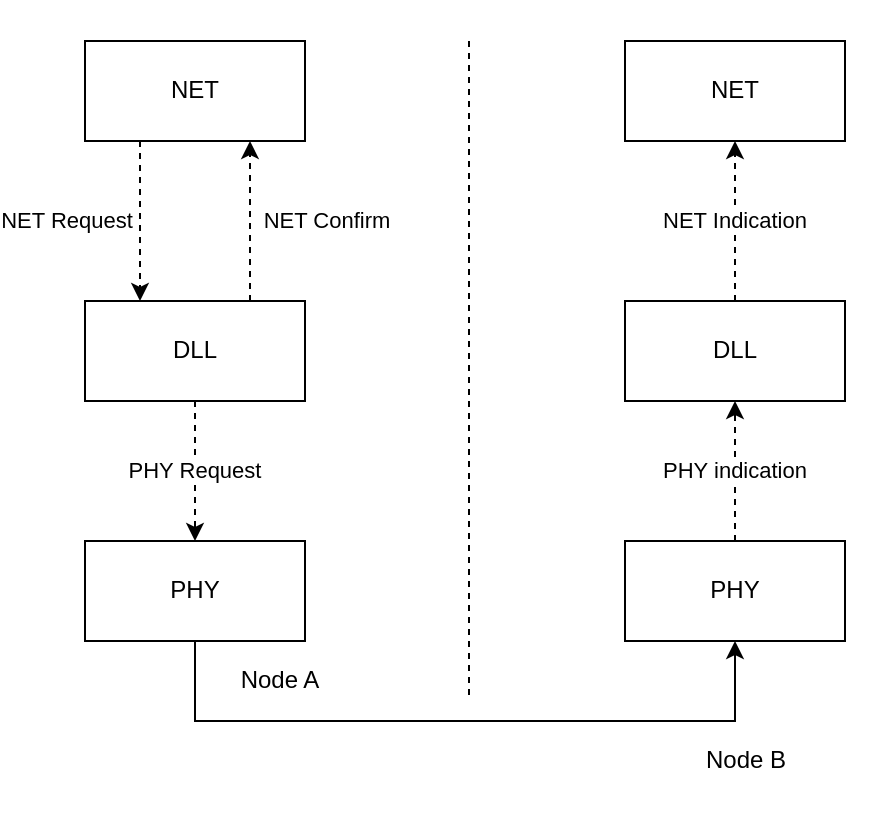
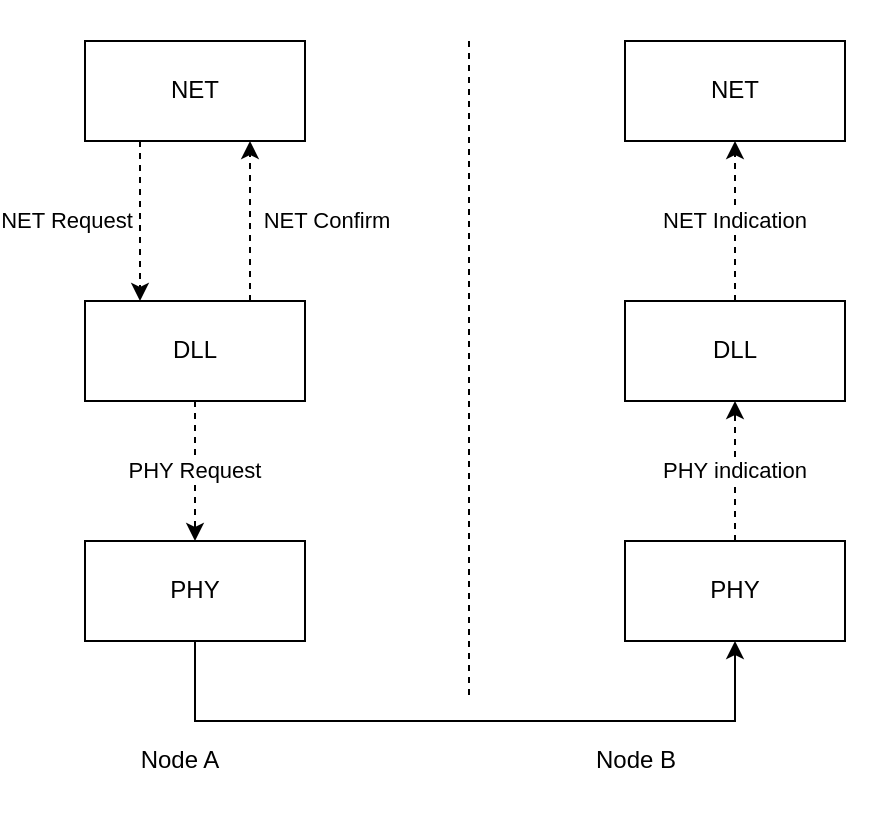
  <mxCell id="0" />
  <mxCell id="1" parent="0" />
  <mxCell id="2" value="PHY Request" style="edgeStyle=orthogonalEdgeStyle;rounded=0;orthogonalLoop=1;jettySize=auto;html=1;dashed=1;" parent="1" source="4" target="8" edge="1"><mxGeometry relative="1" as="geometry" /></mxCell>
  <mxCell id="3" value="NET Confirm" style="edgeStyle=orthogonalEdgeStyle;rounded=0;orthogonalLoop=1;jettySize=auto;html=1;exitX=0.75;exitY=0;exitDx=0;exitDy=0;entryX=0.75;entryY=1;entryDx=0;entryDy=0;dashed=1;" parent="1" source="4" target="6" edge="1"><mxGeometry y="-37" relative="1" as="geometry"><mxPoint x="1" as="offset" /></mxGeometry></mxCell>
  <mxCell id="4" value="DLL" style="html=1;" parent="1" vertex="1"><mxGeometry x="20" y="150" width="110" height="50" as="geometry" /></mxCell>
  <mxCell id="5" value="NET Request" style="edgeStyle=orthogonalEdgeStyle;rounded=0;orthogonalLoop=1;jettySize=auto;html=1;dashed=1;exitX=0.25;exitY=1;exitDx=0;exitDy=0;entryX=0.25;entryY=0;entryDx=0;entryDy=0;" parent="1" source="6" target="4" edge="1"><mxGeometry y="-37" relative="1" as="geometry"><Array as="points"><mxPoint x="48" y="110" /><mxPoint x="48" y="110" /></Array><mxPoint as="offset" /></mxGeometry></mxCell>
  <mxCell id="6" value="NET" style="html=1;" parent="1" vertex="1"><mxGeometry x="20" y="20" width="110" height="50" as="geometry" /></mxCell>
  <mxCell id="7" style="edgeStyle=orthogonalEdgeStyle;rounded=0;orthogonalLoop=1;jettySize=auto;html=1;entryX=0.5;entryY=1;entryDx=0;entryDy=0;" parent="1" source="8" target="13" edge="1"><mxGeometry relative="1" as="geometry"><Array as="points"><mxPoint x="75" y="360" /><mxPoint x="345" y="360" /></Array></mxGeometry></mxCell>
  <mxCell id="8" value="PHY" style="html=1;" parent="1" vertex="1"><mxGeometry x="20" y="270" width="110" height="50" as="geometry" /></mxCell>
  <mxCell id="9" value="NET Indication" style="edgeStyle=orthogonalEdgeStyle;rounded=0;orthogonalLoop=1;jettySize=auto;html=1;entryX=0.5;entryY=1;entryDx=0;entryDy=0;dashed=1;" parent="1" source="10" target="11" edge="1"><mxGeometry relative="1" as="geometry" /></mxCell>
  <mxCell id="10" value="DLL" style="html=1;" parent="1" vertex="1"><mxGeometry x="290" y="150" width="110" height="50" as="geometry" /></mxCell>
  <mxCell id="11" value="NET" style="html=1;" parent="1" vertex="1"><mxGeometry x="290" y="20" width="110" height="50" as="geometry" /></mxCell>
  <mxCell id="12" value="PHY indication" style="edgeStyle=orthogonalEdgeStyle;rounded=0;orthogonalLoop=1;jettySize=auto;html=1;entryX=0.5;entryY=1;entryDx=0;entryDy=0;dashed=1;" parent="1" source="13" target="10" edge="1"><mxGeometry relative="1" as="geometry" /></mxCell>
  <mxCell id="13" value="PHY" style="html=1;" parent="1" vertex="1"><mxGeometry x="290" y="270" width="110" height="50" as="geometry" /></mxCell>
  <mxCell id="14" value="" style="line;strokeWidth=1;fillColor=none;align=left;verticalAlign=middle;spacingTop=-1;spacingLeft=3;spacingRight=3;rotatable=0;labelPosition=right;points=[];portConstraint=eastwest;dashed=1;direction=south;" parent="1" vertex="1"><mxGeometry x="208" y="20" width="8" height="330" as="geometry" /></mxCell>
- <mxCell id="15" value="Node A" style="text;html=1;strokeColor=none;fillColor=none;align=center;verticalAlign=middle;whiteSpace=wrap;rounded=0;dashed=1;opacity=50;" parent="1" vertex="1"><mxGeometry x="91" y="330" width="54" height="20" as="geometry" /></mxCell>
- <mxCell id="16" value="Node B" style="text;html=1;strokeColor=none;fillColor=none;align=center;verticalAlign=middle;whiteSpace=wrap;rounded=0;dashed=1;opacity=50;" parent="1" vertex="1"><mxGeometry x="324" y="370" width="54" height="20" as="geometry" /></mxCell>
+ <mxCell id="15" value="Node A" style="text;html=1;strokeColor=none;fillColor=none;align=center;verticalAlign=middle;whiteSpace=wrap;rounded=0;dashed=1;opacity=50;" parent="1" vertex="1"><mxGeometry x="41" y="370" width="54" height="20" as="geometry" /></mxCell>
+ <mxCell id="16" value="Node B" style="text;html=1;strokeColor=none;fillColor=none;align=center;verticalAlign=middle;whiteSpace=wrap;rounded=0;dashed=1;opacity=50;" parent="1" vertex="1"><mxGeometry x="269" y="370" width="54" height="20" as="geometry" /></mxCell>
